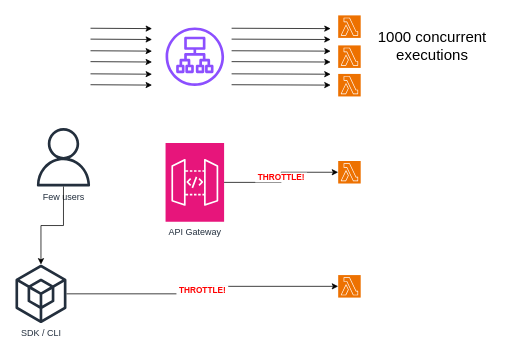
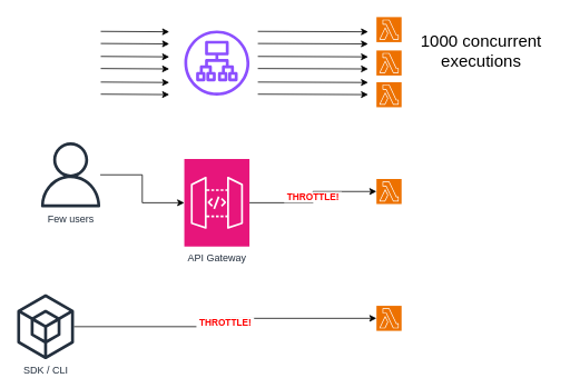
  <mxCell id="0" />
  <mxCell id="1" parent="0" />
  <mxCell id="2" value="Few users" style="sketch=0;outlineConnect=0;fontColor=#232F3E;gradientColor=none;fillColor=#232F3D;strokeColor=none;dashed=0;verticalLabelPosition=bottom;verticalAlign=top;align=center;html=1;fontSize=12;fontStyle=0;aspect=fixed;pointerEvents=1;shape=mxgraph.aws4.user;" vertex="1" parent="1"><mxGeometry x="45" y="170" width="78" height="78" as="geometry" /></mxCell>
  <mxCell id="3" value="&lt;span style=&quot;color: rgb(255, 0, 0); font-weight: 700;&quot;&gt;&amp;nbsp;THROTTLE!&amp;nbsp;&lt;/span&gt;" style="edgeStyle=orthogonalEdgeStyle;rounded=0;orthogonalLoop=1;jettySize=auto;html=1;" edge="1" parent="1" source="4" target="25"><mxGeometry relative="1" as="geometry" /></mxCell>
  <mxCell id="4" value="SDK / CLI" style="sketch=0;outlineConnect=0;fontColor=#232F3E;gradientColor=none;fillColor=#232F3D;strokeColor=none;dashed=0;verticalLabelPosition=bottom;verticalAlign=top;align=center;html=1;fontSize=12;fontStyle=0;aspect=fixed;pointerEvents=1;shape=mxgraph.aws4.external_sdk;" vertex="1" parent="1"><mxGeometry x="20" y="352" width="68" height="78" as="geometry" /></mxCell>
  <mxCell id="5" value="" style="sketch=0;outlineConnect=0;fontColor=#232F3E;gradientColor=none;fillColor=#8C4FFF;strokeColor=none;dashed=0;verticalLabelPosition=bottom;verticalAlign=top;align=center;html=1;fontSize=12;fontStyle=0;aspect=fixed;pointerEvents=1;shape=mxgraph.aws4.application_load_balancer;" vertex="1" parent="1"><mxGeometry x="220" y="36" width="78" height="78" as="geometry" /></mxCell>
  <mxCell id="6" value="API Gateway" style="sketch=0;points=[[0,0,0],[0.25,0,0],[0.5,0,0],[0.75,0,0],[1,0,0],[0,1,0],[0.25,1,0],[0.5,1,0],[0.75,1,0],[1,1,0],[0,0.25,0],[0,0.5,0],[0,0.75,0],[1,0.25,0],[1,0.5,0],[1,0.75,0]];outlineConnect=0;fontColor=#232F3E;fillColor=#E7157B;strokeColor=#ffffff;dashed=0;verticalLabelPosition=bottom;verticalAlign=top;align=center;html=1;fontSize=12;fontStyle=0;aspect=fixed;shape=mxgraph.aws4.resourceIcon;resIcon=mxgraph.aws4.api_gateway;" vertex="1" parent="1"><mxGeometry x="220" y="190" width="78" height="105" as="geometry" /></mxCell>
  <mxCell id="7" value="" style="sketch=0;points=[[0,0,0],[0.25,0,0],[0.5,0,0],[0.75,0,0],[1,0,0],[0,1,0],[0.25,1,0],[0.5,1,0],[0.75,1,0],[1,1,0],[0,0.25,0],[0,0.5,0],[0,0.75,0],[1,0.25,0],[1,0.5,0],[1,0.75,0]];outlineConnect=0;fontColor=#232F3E;fillColor=#ED7100;strokeColor=#ffffff;dashed=0;verticalLabelPosition=bottom;verticalAlign=top;align=center;html=1;fontSize=12;fontStyle=0;aspect=fixed;shape=mxgraph.aws4.resourceIcon;resIcon=mxgraph.aws4.lambda;" vertex="1" parent="1"><mxGeometry x="450" y="20" width="30" height="30" as="geometry" /></mxCell>
  <mxCell id="8" value="" style="sketch=0;points=[[0,0,0],[0.25,0,0],[0.5,0,0],[0.75,0,0],[1,0,0],[0,1,0],[0.25,1,0],[0.5,1,0],[0.75,1,0],[1,1,0],[0,0.25,0],[0,0.5,0],[0,0.75,0],[1,0.25,0],[1,0.5,0],[1,0.75,0]];outlineConnect=0;fontColor=#232F3E;fillColor=#ED7100;strokeColor=#ffffff;dashed=0;verticalLabelPosition=bottom;verticalAlign=top;align=center;html=1;fontSize=12;fontStyle=0;aspect=fixed;shape=mxgraph.aws4.resourceIcon;resIcon=mxgraph.aws4.lambda;" vertex="1" parent="1"><mxGeometry x="450" y="60" width="30" height="30" as="geometry" /></mxCell>
  <mxCell id="9" value="" style="sketch=0;points=[[0,0,0],[0.25,0,0],[0.5,0,0],[0.75,0,0],[1,0,0],[0,1,0],[0.25,1,0],[0.5,1,0],[0.75,1,0],[1,1,0],[0,0.25,0],[0,0.5,0],[0,0.75,0],[1,0.25,0],[1,0.5,0],[1,0.75,0]];outlineConnect=0;fontColor=#232F3E;fillColor=#ED7100;strokeColor=#ffffff;dashed=0;verticalLabelPosition=bottom;verticalAlign=top;align=center;html=1;fontSize=12;fontStyle=0;aspect=fixed;shape=mxgraph.aws4.resourceIcon;resIcon=mxgraph.aws4.lambda;" vertex="1" parent="1"><mxGeometry x="450" y="98" width="30" height="30" as="geometry" /></mxCell>
  <mxCell id="10" value="" style="group" vertex="1" connectable="0" parent="1"><mxGeometry x="308" y="37.13" width="132" height="75.75" as="geometry" /></mxCell>
  <mxCell id="11" value="" style="endArrow=classic;html=1;rounded=0;" edge="1" parent="10"><mxGeometry width="50" height="50" relative="1" as="geometry"><mxPoint y="30" as="sourcePoint" /><mxPoint x="132" y="30.5" as="targetPoint" /></mxGeometry></mxCell>
  <mxCell id="12" value="" style="endArrow=classic;html=1;rounded=0;" edge="1" parent="10"><mxGeometry width="50" height="50" relative="1" as="geometry"><mxPoint y="44.5" as="sourcePoint" /><mxPoint x="132" y="45" as="targetPoint" /></mxGeometry></mxCell>
  <mxCell id="13" value="" style="endArrow=classic;html=1;rounded=0;" edge="1" parent="10"><mxGeometry width="50" height="50" relative="1" as="geometry"><mxPoint as="sourcePoint" /><mxPoint x="132" y="0.5" as="targetPoint" /></mxGeometry></mxCell>
  <mxCell id="14" value="" style="endArrow=classic;html=1;rounded=0;" edge="1" parent="10"><mxGeometry width="50" height="50" relative="1" as="geometry"><mxPoint y="14.5" as="sourcePoint" /><mxPoint x="132" y="15" as="targetPoint" /></mxGeometry></mxCell>
  <mxCell id="15" value="" style="endArrow=classic;html=1;rounded=0;" edge="1" parent="10"><mxGeometry width="50" height="50" relative="1" as="geometry"><mxPoint y="60.75" as="sourcePoint" /><mxPoint x="132" y="61.25" as="targetPoint" /></mxGeometry></mxCell>
  <mxCell id="16" value="" style="endArrow=classic;html=1;rounded=0;" edge="1" parent="10"><mxGeometry width="50" height="50" relative="1" as="geometry"><mxPoint y="75.25" as="sourcePoint" /><mxPoint x="132" y="75.75" as="targetPoint" /></mxGeometry></mxCell>
  <mxCell id="17" value="" style="group" vertex="1" connectable="0" parent="1"><mxGeometry x="120" y="37.125" width="82" height="75.75" as="geometry" /></mxCell>
  <mxCell id="18" value="" style="endArrow=classic;html=1;rounded=0;" edge="1" parent="17"><mxGeometry width="50" height="50" relative="1" as="geometry"><mxPoint y="30" as="sourcePoint" /><mxPoint x="82" y="30.5" as="targetPoint" /></mxGeometry></mxCell>
  <mxCell id="19" value="" style="endArrow=classic;html=1;rounded=0;" edge="1" parent="17"><mxGeometry width="50" height="50" relative="1" as="geometry"><mxPoint y="44.5" as="sourcePoint" /><mxPoint x="82" y="45" as="targetPoint" /></mxGeometry></mxCell>
  <mxCell id="20" value="" style="endArrow=classic;html=1;rounded=0;" edge="1" parent="17"><mxGeometry width="50" height="50" relative="1" as="geometry"><mxPoint as="sourcePoint" /><mxPoint x="82" y="0.5" as="targetPoint" /></mxGeometry></mxCell>
  <mxCell id="21" value="" style="endArrow=classic;html=1;rounded=0;" edge="1" parent="17"><mxGeometry width="50" height="50" relative="1" as="geometry"><mxPoint y="14.5" as="sourcePoint" /><mxPoint x="82" y="15" as="targetPoint" /></mxGeometry></mxCell>
  <mxCell id="22" value="" style="endArrow=classic;html=1;rounded=0;" edge="1" parent="17"><mxGeometry width="50" height="50" relative="1" as="geometry"><mxPoint y="60.75" as="sourcePoint" /><mxPoint x="82" y="61.25" as="targetPoint" /></mxGeometry></mxCell>
  <mxCell id="23" value="" style="endArrow=classic;html=1;rounded=0;" edge="1" parent="17"><mxGeometry width="50" height="50" relative="1" as="geometry"><mxPoint y="75.25" as="sourcePoint" /><mxPoint x="82" y="75.75" as="targetPoint" /></mxGeometry></mxCell>
  <mxCell id="24" value="" style="sketch=0;points=[[0,0,0],[0.25,0,0],[0.5,0,0],[0.75,0,0],[1,0,0],[0,1,0],[0.25,1,0],[0.5,1,0],[0.75,1,0],[1,1,0],[0,0.25,0],[0,0.5,0],[0,0.75,0],[1,0.25,0],[1,0.5,0],[1,0.75,0]];outlineConnect=0;fontColor=#232F3E;fillColor=#ED7100;strokeColor=#ffffff;dashed=0;verticalLabelPosition=bottom;verticalAlign=top;align=center;html=1;fontSize=12;fontStyle=0;aspect=fixed;shape=mxgraph.aws4.resourceIcon;resIcon=mxgraph.aws4.lambda;" vertex="1" parent="1"><mxGeometry x="450" y="214" width="30" height="30" as="geometry" /></mxCell>
  <mxCell id="25" value="" style="sketch=0;points=[[0,0,0],[0.25,0,0],[0.5,0,0],[0.75,0,0],[1,0,0],[0,1,0],[0.25,1,0],[0.5,1,0],[0.75,1,0],[1,1,0],[0,0.25,0],[0,0.5,0],[0,0.75,0],[1,0.25,0],[1,0.5,0],[1,0.75,0]];outlineConnect=0;fontColor=#232F3E;fillColor=#ED7100;strokeColor=#ffffff;dashed=0;verticalLabelPosition=bottom;verticalAlign=top;align=center;html=1;fontSize=12;fontStyle=0;aspect=fixed;shape=mxgraph.aws4.resourceIcon;resIcon=mxgraph.aws4.lambda;" vertex="1" parent="1"><mxGeometry x="450" y="366" width="30" height="30" as="geometry" /></mxCell>
- <mxCell id="26" style="edgeStyle=orthogonalEdgeStyle;rounded=0;orthogonalLoop=1;jettySize=auto;html=1;" edge="1" parent="1" source="2" target="4"><mxGeometry relative="1" as="geometry" /></mxCell>
+ <mxCell id="26" style="edgeStyle=orthogonalEdgeStyle;rounded=0;orthogonalLoop=1;jettySize=auto;html=1;entryX=0;entryY=0.5;entryDx=0;entryDy=0;entryPerimeter=0;" edge="1" parent="1" source="2" target="6"><mxGeometry relative="1" as="geometry" /></mxCell>
  <mxCell id="27" value="&amp;nbsp;THROTTLE!&amp;nbsp;" style="edgeStyle=orthogonalEdgeStyle;rounded=0;orthogonalLoop=1;jettySize=auto;html=1;entryX=0;entryY=0.5;entryDx=0;entryDy=0;entryPerimeter=0;fontColor=#FF0000;fontStyle=1" edge="1" parent="1" source="6" target="24"><mxGeometry relative="1" as="geometry" /></mxCell>
  <mxCell id="28" value="1000 concurrent&lt;div&gt;executions&lt;/div&gt;" style="text;html=1;align=center;verticalAlign=middle;resizable=0;points=[];autosize=1;strokeColor=none;fillColor=none;fontSize=20;" vertex="1" parent="1"><mxGeometry x="490" y="30" width="170" height="60" as="geometry" /></mxCell>
